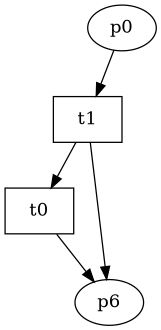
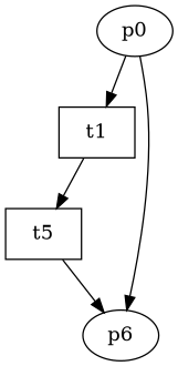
  digraph {
    n1 [label=p0]
    t1 [shape=box]
-   t0 [shape=box]
+   t0 [shape=box label=t5]
    n4 [label=p6]
    n1 -> t1
    t1 -> t0
-   t1 -> n4
+   n1 -> n4
    t0 -> n4
  }
